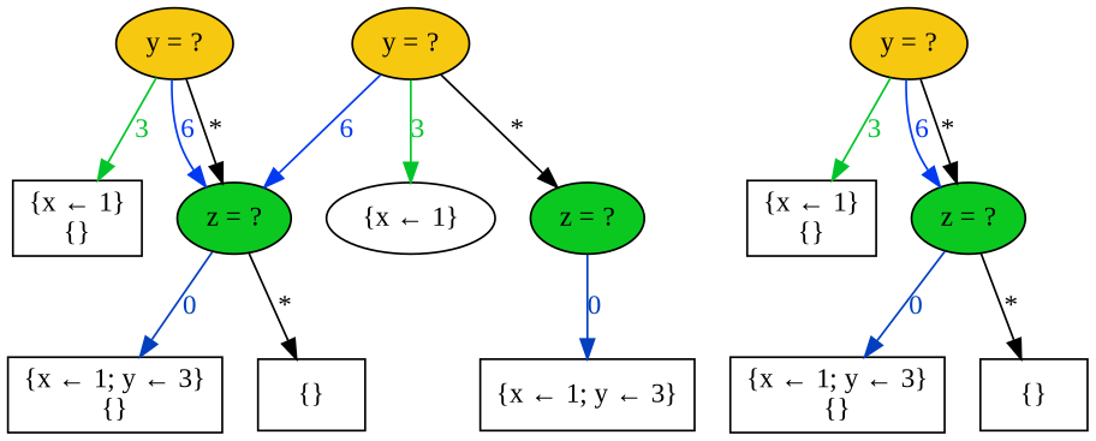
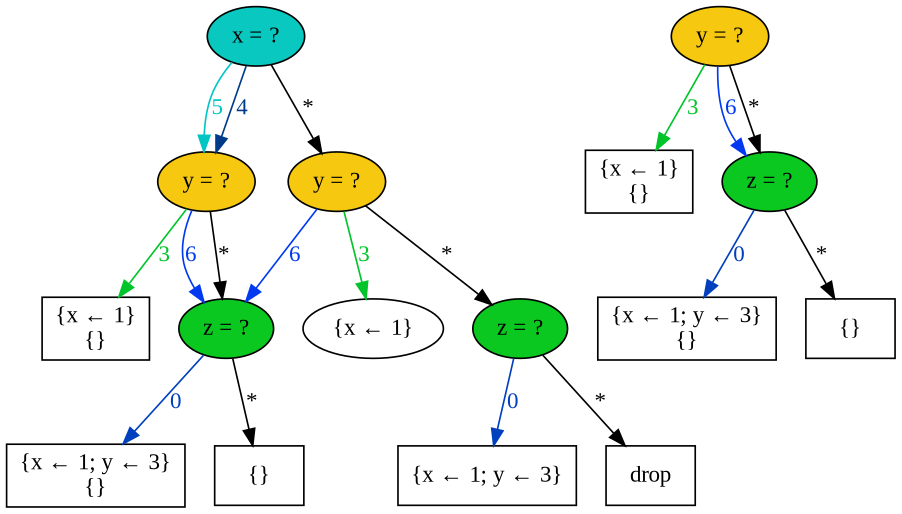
  digraph {
    fontname="Liberation Serif"
    node [fontname="Liberation Serif" shape=box]
    edge [color="#000000" fontcolor="#000000" fontname="Liberation Serif"]
+   n1 [fillcolor="#09c8bf" label="x = ?" style=filled shape=""]
    n2 [fillcolor="#f6c80f" label="y = ?" style=filled shape=""]
    n3 [fillcolor="#f6c80f" label="y = ?" style=filled shape=""]
    n4 [label="{x ← 1}\n{}"]
    n5 [fillcolor="#0bc820" label="z = ?" style=filled shape=""]
    n6 [label="{x ← 1}" shape=ellipse]
    n7 [fillcolor="#0bc820" label="z = ?" style=filled shape=""]
    n8 [label="{x ← 1; y ← 3}\n{}"]
    n9 [label="{}"]
    n10 [label="{x ← 1; y ← 3}"]
+   n11 [label=drop]
    n12 [fillcolor="#f6c80f" label="y = ?" style=filled shape=""]
    n13 [label="{x ← 1}\n{}"]
    n14 [fillcolor="#0bc820" label="z = ?" style=filled shape=""]
    n15 [label="{x ← 1; y ← 3}\n{}"]
    n16 [label="{}"]
+   n1 -> n2 [color="#00c6c3" fontcolor="#00c6c3" label=5]
+   n1 -> n2 [color="#003b89" fontcolor="#003b89" label=4]
+   n1 -> n3 [label="*"]
    n2 -> n4 [color="#00c429" fontcolor="#00c429" label=3]
    n2 -> n5 [color="#0039ef" fontcolor="#0039ef" label=6]
    n2 -> n5 [label="*"]
    n3 -> n5 [color="#0039ef" fontcolor="#0039ef" label=6]
    n3 -> n6 [color="#00c429" fontcolor="#00c429" label=3]
    n3 -> n7 [label="*"]
    n5 -> n8 [color="#003fbd" fontcolor="#003fbd" label=0]
    n5 -> n9 [label="*"]
    n7 -> n10 [color="#003fbd" fontcolor="#003fbd" label=0]
+   n7 -> n11 [label="*"]
    n12 -> n13 [color="#00c429" fontcolor="#00c429" label=3]
    n12 -> n14 [color="#0039ef" fontcolor="#0039ef" label=6]
    n12 -> n14 [label="*"]
    n14 -> n15 [color="#003fbd" fontcolor="#003fbd" label=0]
    n14 -> n16 [label="*"]
  }
